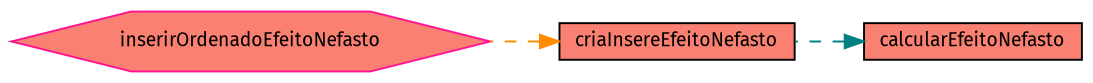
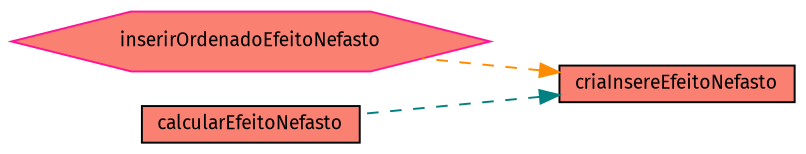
  digraph {
    fontname="Fira Sans"
    rankdir=RL
    node [color=black fillcolor=salmon fontname="Fira Sans" fontsize=10 shape=box style=filled]
    edge [dir=back fontname="Fira Sans" fontsize=10 labelfontname=Helvetica labelfontsize=10 style=dashed]
    n1 [color=deeppink fontcolor=black height=0.2 label=inserirOrdenadoEfeitoNefasto shape=hexagon width=0.4]
    n2 [height=0.2 label=criaInsereEfeitoNefasto width=0.4]
    n3 [height=0.2 label=calcularEfeitoNefasto width=0.4]
    n2 -> n1 [color=darkorange]
-   n3 -> n2 [color=teal]
+   n2 -> n3 [color=teal]
  }
